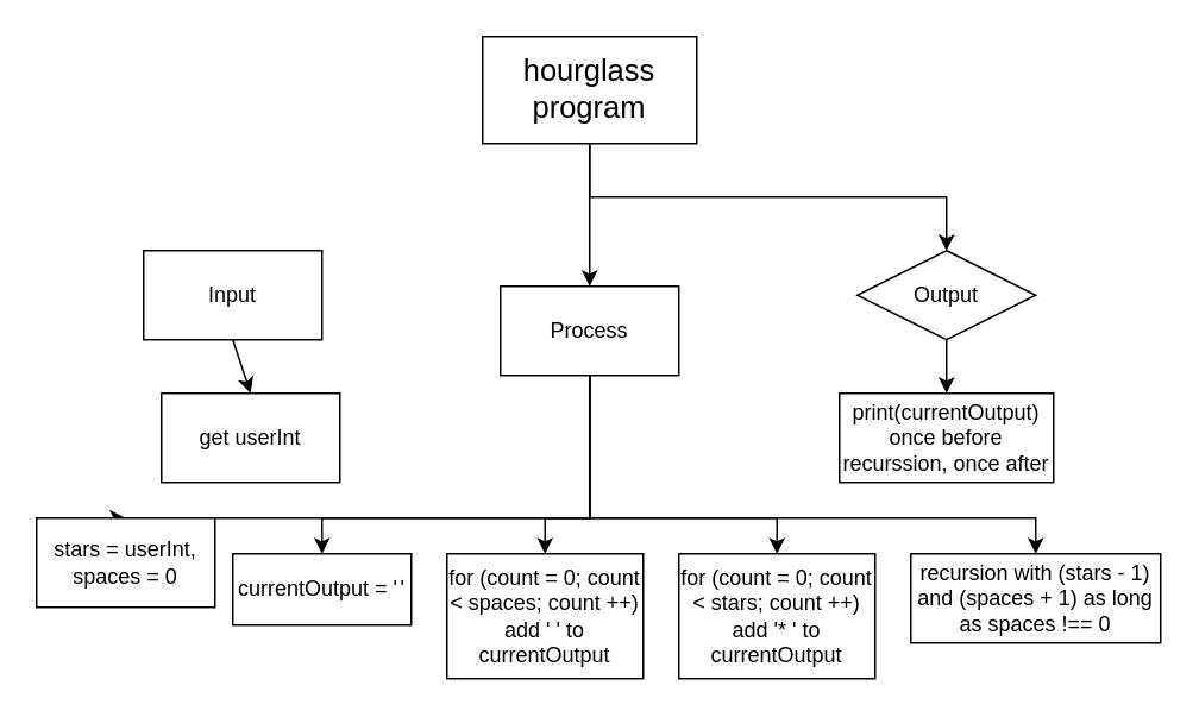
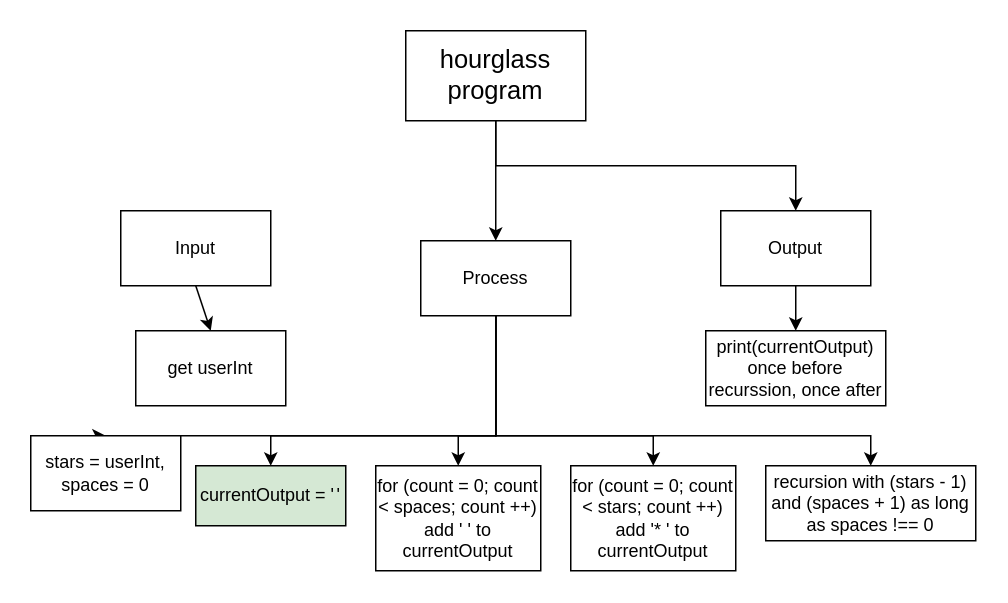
  <mxCell id="0" />
  <mxCell id="1" parent="0" />
  <mxCell id="2" style="edgeStyle=none;rounded=0;html=1;exitX=0.5;exitY=1;exitDx=0;exitDy=0;entryX=0.5;entryY=0;entryDx=0;entryDy=0;" edge="1" parent="1" source="4" target="12"><mxGeometry relative="1" as="geometry" /></mxCell>
  <mxCell id="3" style="edgeStyle=none;rounded=0;html=1;exitX=0.5;exitY=1;exitDx=0;exitDy=0;entryX=0.5;entryY=0;entryDx=0;entryDy=0;" edge="1" parent="1" source="4" target="14"><mxGeometry relative="1" as="geometry"><Array as="points"><mxPoint x="330" y="110" /><mxPoint x="530" y="110" /></Array></mxGeometry></mxCell>
  <mxCell id="4" value="&lt;font style=&quot;font-size: 17px&quot;&gt;hourglass program&lt;/font&gt;" style="rounded=0;whiteSpace=wrap;html=1;" vertex="1" parent="1"><mxGeometry x="270" y="20" width="120" height="60" as="geometry" /></mxCell>
  <mxCell id="5" style="edgeStyle=none;rounded=0;html=1;exitX=0.5;exitY=1;exitDx=0;exitDy=0;entryX=0.5;entryY=0;entryDx=0;entryDy=0;fontSize=6;" edge="1" parent="1" source="6" target="15"><mxGeometry relative="1" as="geometry" /></mxCell>
  <mxCell id="6" value="Input" style="rounded=0;whiteSpace=wrap;html=1;" vertex="1" parent="1"><mxGeometry x="80" y="140" width="100" height="50" as="geometry" /></mxCell>
  <mxCell id="7" style="edgeStyle=none;rounded=0;html=1;exitX=0.5;exitY=1;exitDx=0;exitDy=0;entryX=0.5;entryY=0;entryDx=0;entryDy=0;fontSize=6;" edge="1" parent="1" source="12" target="16"><mxGeometry relative="1" as="geometry"><Array as="points"><mxPoint x="330" y="290" /><mxPoint x="180" y="290" /></Array></mxGeometry></mxCell>
  <mxCell id="8" style="edgeStyle=none;rounded=0;html=1;exitX=0.5;exitY=1;exitDx=0;exitDy=0;entryX=0.5;entryY=0;entryDx=0;entryDy=0;fontSize=6;" edge="1" parent="1" source="12" target="17"><mxGeometry relative="1" as="geometry"><Array as="points"><mxPoint x="330" y="290" /><mxPoint x="305" y="290" /></Array></mxGeometry></mxCell>
  <mxCell id="9" style="edgeStyle=none;rounded=0;html=1;exitX=0.5;exitY=1;exitDx=0;exitDy=0;entryX=0.5;entryY=0;entryDx=0;entryDy=0;fontSize=6;" edge="1" parent="1" source="12" target="19"><mxGeometry relative="1" as="geometry"><Array as="points"><mxPoint x="330" y="290" /><mxPoint x="60" y="290" /></Array></mxGeometry></mxCell>
  <mxCell id="10" style="edgeStyle=none;rounded=0;html=1;exitX=0.5;exitY=1;exitDx=0;exitDy=0;entryX=0.5;entryY=0;entryDx=0;entryDy=0;fontSize=6;" edge="1" parent="1" source="12" target="21"><mxGeometry relative="1" as="geometry"><mxPoint x="450" y="310" as="targetPoint" /><Array as="points"><mxPoint x="330" y="290" /><mxPoint x="435" y="290" /></Array></mxGeometry></mxCell>
  <mxCell id="11" style="edgeStyle=none;rounded=0;html=1;exitX=0.5;exitY=1;exitDx=0;exitDy=0;entryX=0.5;entryY=0;entryDx=0;entryDy=0;fontSize=6;" edge="1" parent="1" source="12" target="20"><mxGeometry relative="1" as="geometry"><Array as="points"><mxPoint x="330" y="290" /><mxPoint x="580" y="290" /></Array></mxGeometry></mxCell>
  <mxCell id="12" value="Process" style="rounded=0;whiteSpace=wrap;html=1;" vertex="1" parent="1"><mxGeometry x="280" y="160" width="100" height="50" as="geometry" /></mxCell>
  <mxCell id="13" style="edgeStyle=none;rounded=0;html=1;exitX=0.5;exitY=1;exitDx=0;exitDy=0;entryX=0.5;entryY=0;entryDx=0;entryDy=0;fontSize=6;" edge="1" parent="1" source="14" target="18"><mxGeometry relative="1" as="geometry" /></mxCell>
- <mxCell id="14" value="Output" style="rhombus;whiteSpace=wrap;html=1;" vertex="1" parent="1"><mxGeometry x="480" y="140" width="100" height="50" as="geometry" /></mxCell>
+ <mxCell id="14" value="Output" style="rounded=0;whiteSpace=wrap;html=1;" vertex="1" parent="1"><mxGeometry x="480" y="140" width="100" height="50" as="geometry" /></mxCell>
  <mxCell id="15" value="get userInt" style="rounded=0;whiteSpace=wrap;html=1;" vertex="1" parent="1"><mxGeometry x="90" y="220" width="100" height="50" as="geometry" /></mxCell>
- <mxCell id="16" value="currentOutput = '&lt;font style=&quot;font-size: 6px&quot;&gt; &lt;/font&gt;'" style="rounded=0;whiteSpace=wrap;html=1;" vertex="1" parent="1"><mxGeometry x="130" y="310" width="100" height="40" as="geometry" /></mxCell>
+ <mxCell id="16" value="currentOutput = '&lt;font style=&quot;font-size: 6px&quot;&gt; &lt;/font&gt;'" style="rounded=0;whiteSpace=wrap;html=1;fillColor=#d5e8d4;" vertex="1" parent="1"><mxGeometry x="130" y="310" width="100" height="40" as="geometry" /></mxCell>
  <mxCell id="17" value="for (count = 0; count &amp;lt; spaces; count ++)&lt;br&gt;add ' ' to currentOutput" style="rounded=0;whiteSpace=wrap;html=1;" vertex="1" parent="1"><mxGeometry x="250" y="310" width="110" height="70" as="geometry" /></mxCell>
  <mxCell id="18" value="print(currentOutput)&lt;br&gt;once before recurssion, once after" style="rounded=0;whiteSpace=wrap;html=1;" vertex="1" parent="1"><mxGeometry x="470" y="220" width="120" height="50" as="geometry" /></mxCell>
  <mxCell id="19" value="stars = userInt,&lt;br&gt;spaces = 0" style="rounded=0;whiteSpace=wrap;html=1;" vertex="1" parent="1"><mxGeometry x="20" y="290" width="100" height="50" as="geometry" /></mxCell>
  <mxCell id="20" value="recursion with (stars - 1) and (spaces + 1) as long as spaces !== 0" style="rounded=0;whiteSpace=wrap;html=1;" vertex="1" parent="1"><mxGeometry x="510" y="310" width="140" height="50" as="geometry" /></mxCell>
  <mxCell id="21" value="for (count = 0; count &amp;lt; stars; count ++)&lt;br&gt;add '* ' to currentOutput" style="rounded=0;whiteSpace=wrap;html=1;" vertex="1" parent="1"><mxGeometry x="380" y="310" width="110" height="70" as="geometry" /></mxCell>
